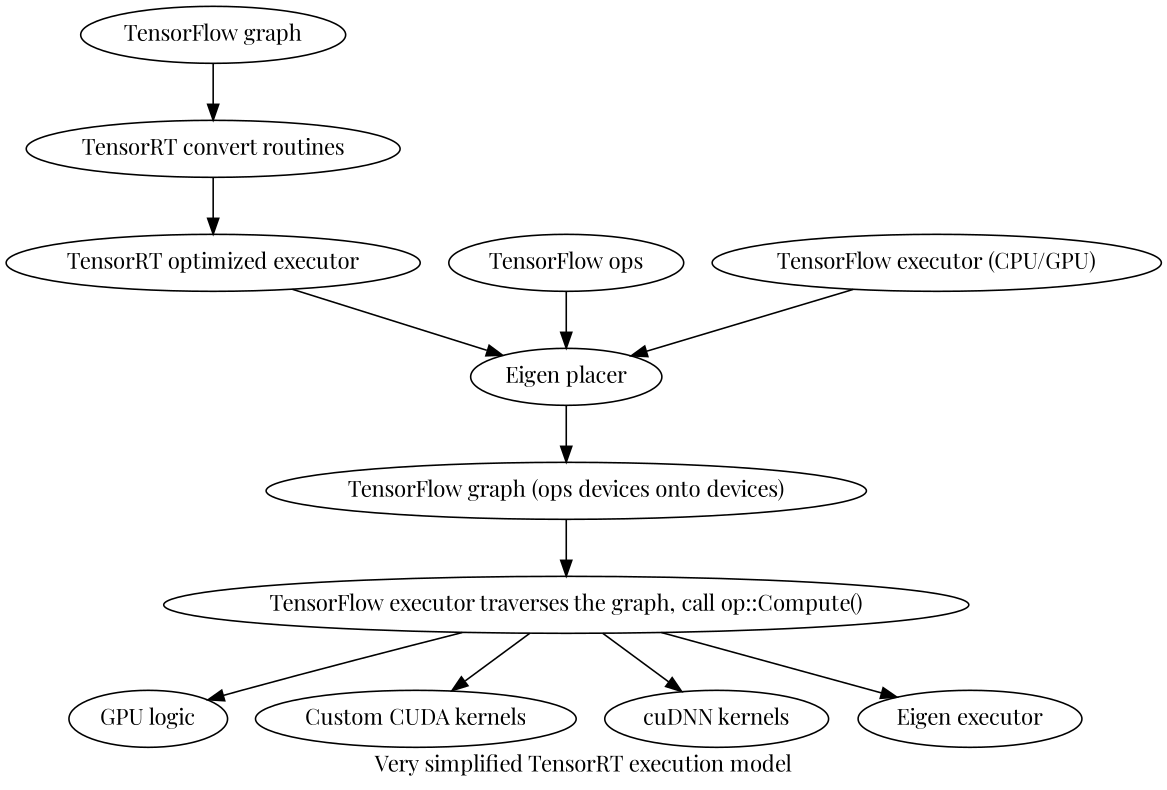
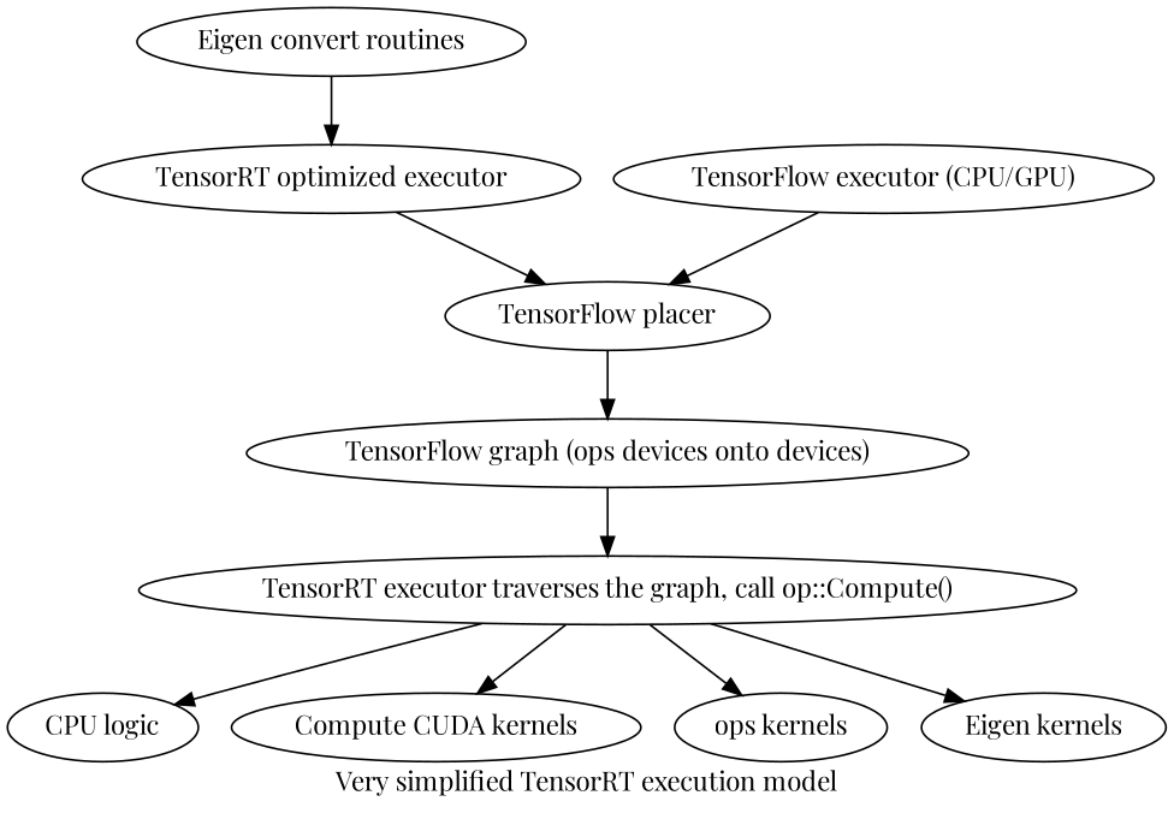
  digraph {
    fontname="Playfair Display"
    label="Very simplified TensorRT execution model"
    node [fontname="Playfair Display"]
    edge [fontname="Playfair Display"]
-   n1 [label="TensorFlow graph"]
-   n2 [label="TensorRT convert routines"]
+   n2 [label="Eigen convert routines"]
    n3 [label="TensorRT optimized executor"]
-   n4 [label="Eigen placer"]
+   n4 [label="TensorFlow placer"]
    n5 [label="TensorFlow graph (ops devices onto devices)"]
-   n6 [label="TensorFlow ops"]
    n7 [label="TensorFlow executor (CPU/GPU)"]
-   n8 [label="TensorFlow executor traverses the graph, call op::Compute()"]
-   n9 [label="GPU logic"]
-   n10 [label="Custom CUDA kernels"]
-   n11 [label="cuDNN kernels"]
-   n12 [label="Eigen executor"]
-   n1 -> n2
+   n8 [label="TensorRT executor traverses the graph, call op::Compute()"]
+   n9 [label="CPU logic"]
+   n10 [label="Compute CUDA kernels"]
+   n11 [label="ops kernels"]
+   n12 [label="Eigen kernels"]
    n2 -> n3
    n3 -> n4
    n4 -> n5
    n5 -> n8
-   n6 -> n4
    n7 -> n4
    n8 -> n9
    n8 -> n10
    n8 -> n11
    n8 -> n12
  }
